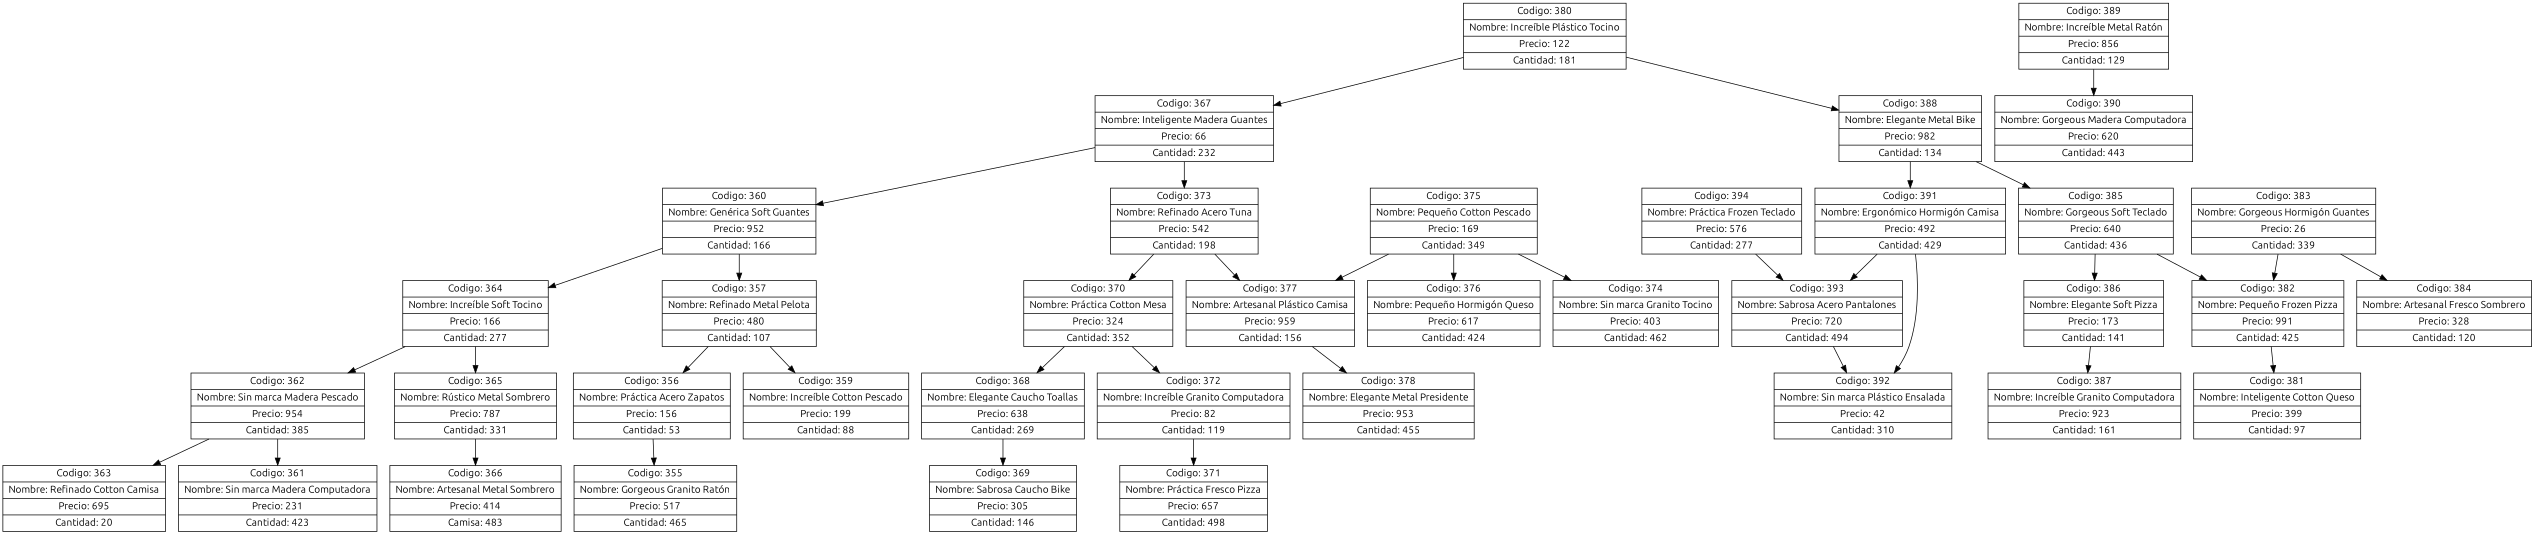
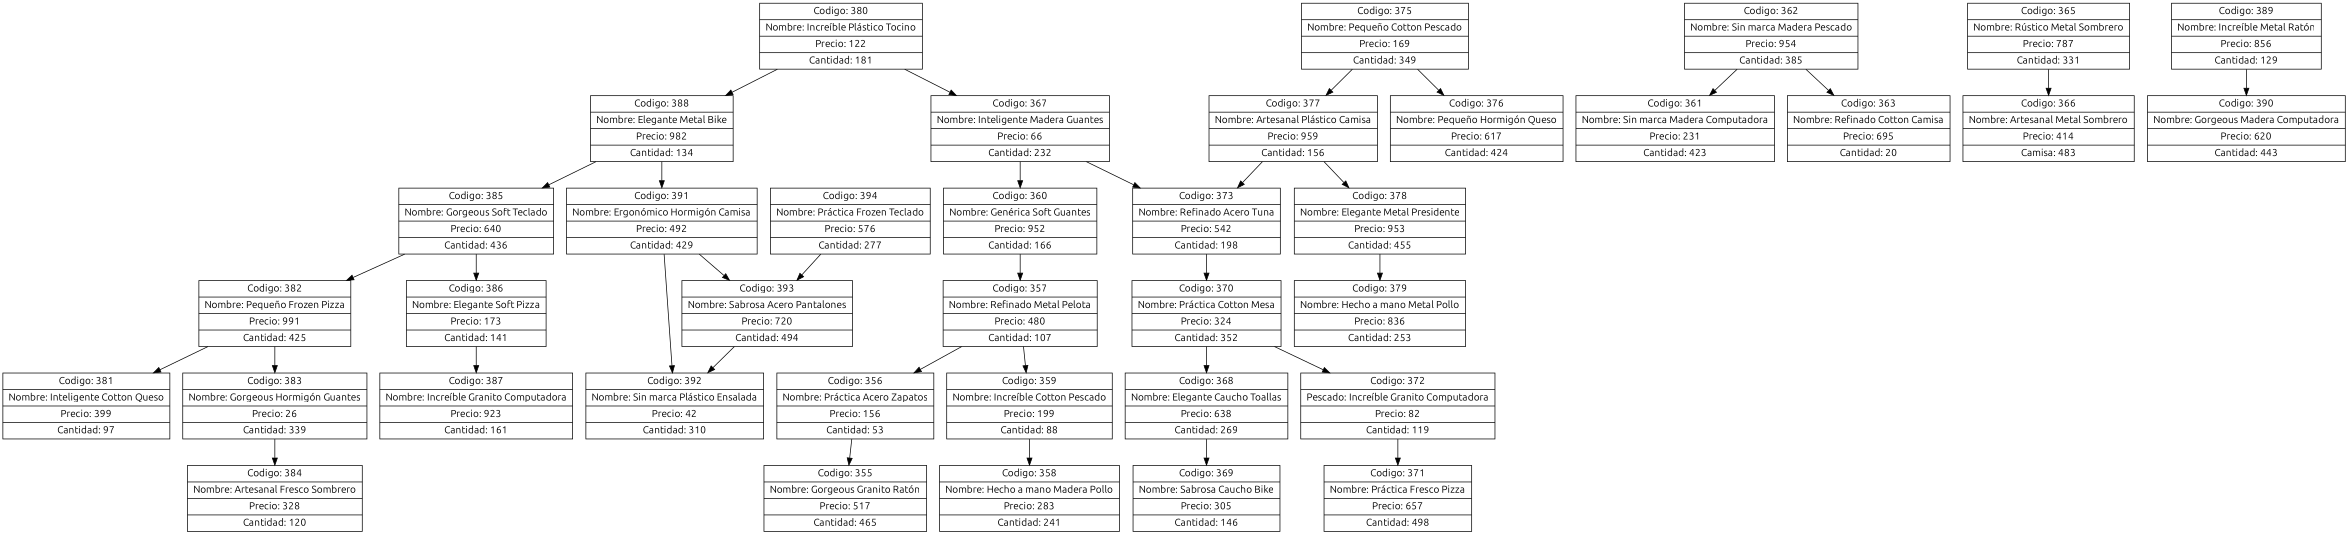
  digraph {
    fontname=Ubuntu
    node [fontname=Ubuntu shape=record]
    edge [fontname=Ubuntu]
    n1 [label="{ Codigo: 380 | Nombre: Increíble Plástico Tocino | Precio: 122 | Cantidad: 181}"]
    n2 [label="{ Codigo: 367 | Nombre: Inteligente Madera Guantes | Precio: 66 | Cantidad: 232}"]
    n3 [label="{ Codigo: 388 | Nombre: Elegante Metal Bike | Precio: 982 | Cantidad: 134}"]
    n4 [label="{ Codigo: 360 | Nombre: Genérica Soft Guantes | Precio: 952 | Cantidad: 166}"]
    n5 [label="{ Codigo: 373 | Nombre: Refinado Acero Tuna | Precio: 542 | Cantidad: 198}"]
    n6 [label="{ Codigo: 385 | Nombre: Gorgeous Soft Teclado | Precio: 640 | Cantidad: 436}"]
    n7 [label="{ Codigo: 391 | Nombre: Ergonómico Hormigón Camisa | Precio: 492 | Cantidad: 429}"]
    n8 [label="{ Codigo: 357 | Nombre: Refinado Metal Pelota | Precio: 480 | Cantidad: 107}"]
-   n9 [label="{ Codigo: 364 | Nombre: Increíble Soft Tocino | Precio: 166 | Cantidad: 277}"]
    n10 [label="{ Codigo: 370 | Nombre: Práctica Cotton Mesa | Precio: 324 | Cantidad: 352}"]
    n11 [label="{ Codigo: 377 | Nombre: Artesanal Plástico Camisa | Precio: 959 | Cantidad: 156}"]
    n12 [label="{ Codigo: 356 | Nombre: Práctica Acero Zapatos | Precio: 156 | Cantidad: 53}"]
    n13 [label="{ Codigo: 359 | Nombre: Increíble Cotton Pescado | Precio: 199 | Cantidad: 88}"]
    n14 [label="{ Codigo: 362 | Nombre: Sin marca Madera Pescado | Precio: 954 | Cantidad: 385}"]
    n15 [label="{ Codigo: 365 | Nombre: Rústico Metal Sombrero | Precio: 787 | Cantidad: 331}"]
    n16 [label="{ Codigo: 355 | Nombre: Gorgeous Granito Ratón | Precio: 517 | Cantidad: 465}"]
+   n17 [label="{ Codigo: 358 | Nombre: Hecho a mano Madera Pollo | Precio: 283 | Cantidad: 241}"]
    n18 [label="{ Codigo: 361 | Nombre: Sin marca Madera Computadora | Precio: 231 | Cantidad: 423}"]
    n19 [label="{ Codigo: 363 | Nombre: Refinado Cotton Camisa | Precio: 695 | Cantidad: 20}"]
    n20 [label="{ Codigo: 366 | Nombre: Artesanal Metal Sombrero | Precio: 414 | Camisa: 483}"]
    n21 [label="{ Codigo: 368 | Nombre: Elegante Caucho Toallas | Precio: 638 | Cantidad: 269}"]
-   n22 [label="{ Codigo: 372 | Nombre: Increíble Granito Computadora | Precio: 82 | Cantidad: 119}"]
+   n22 [label="{ Codigo: 372 | Pescado: Increíble Granito Computadora | Precio: 82 | Cantidad: 119}"]
    n23 [label="{ Codigo: 378 | Nombre: Elegante Metal Presidente | Precio: 953 | Cantidad: 455}"]
    n24 [label="{ Codigo: 369 | Nombre: Sabrosa Caucho Bike | Precio: 305 | Cantidad: 146}"]
    n25 [label="{ Codigo: 371 | Nombre: Práctica Fresco Pizza | Precio: 657 | Cantidad: 498}"]
    n26 [label="{ Codigo: 375 | Nombre: Pequeño Cotton Pescado | Precio: 169 | Cantidad: 349}"]
-   n27 [label="{ Codigo: 374 | Nombre: Sin marca Granito Tocino | Precio: 403 | Cantidad: 462}"]
    n28 [label="{ Codigo: 376 | Nombre: Pequeño Hormigón Queso | Precio: 617 | Cantidad: 424}"]
+   n29 [label="{ Codigo: 379 | Nombre: Hecho a mano Metal Pollo | Precio: 836 | Cantidad: 253}"]
    n30 [label="{ Codigo: 382 | Nombre: Pequeño Frozen Pizza | Precio: 991 | Cantidad: 425}"]
    n31 [label="{ Codigo: 386 | Nombre: Elegante Soft Pizza | Precio: 173 | Cantidad: 141}"]
    n32 [label="{ Codigo: 393 | Nombre: Sabrosa Acero Pantalones | Precio: 720 | Cantidad: 494}"]
    n33 [label="{ Codigo: 392 | Nombre: Sin marca Plástico Ensalada | Precio: 42 | Cantidad: 310}"]
    n34 [label="{ Codigo: 381 | Nombre: Inteligente Cotton Queso | Precio: 399 | Cantidad: 97}"]
    n35 [label="{ Codigo: 383 | Nombre: Gorgeous Hormigón Guantes | Precio: 26 | Cantidad: 339}"]
    n36 [label="{ Codigo: 387 | Nombre: Increíble Granito Computadora | Precio: 923 | Cantidad: 161}"]
    n37 [label="{ Codigo: 384 | Nombre: Artesanal Fresco Sombrero | Precio: 328 | Cantidad: 120}"]
    n38 [label="{ Codigo: 389 | Nombre: Increíble Metal Ratón | Precio: 856 | Cantidad: 129}"]
    n39 [label="{ Codigo: 390 | Nombre: Gorgeous Madera Computadora | Precio: 620 | Cantidad: 443}"]
    n40 [label="{ Codigo: 394 | Nombre: Práctica Frozen Teclado | Precio: 576 | Cantidad: 277}"]
    n1 -> n2
    n1 -> n3
    n2 -> n4
    n2 -> n5
    n3 -> n6
    n3 -> n7
    n4 -> n8
-   n4 -> n9
    n5 -> n10
-   n5 -> n11
+   n11 -> n5
    n6 -> n30
    n6 -> n31
    n7 -> n32
    n7 -> n33
    n8 -> n12
    n8 -> n13
-   n9 -> n14
-   n9 -> n15
    n10 -> n21
    n10 -> n22
    n11 -> n23
    n12 -> n16
+   n13 -> n17
    n14 -> n18
    n14 -> n19
    n15 -> n20
    n21 -> n24
    n22 -> n25
+   n23 -> n29
    n26 -> n11
-   n26 -> n27
    n26 -> n28
    n30 -> n34
-   n35 -> n30
+   n30 -> n35
    n31 -> n36
    n32 -> n33
    n35 -> n37
    n38 -> n39
    n40 -> n32
  }
